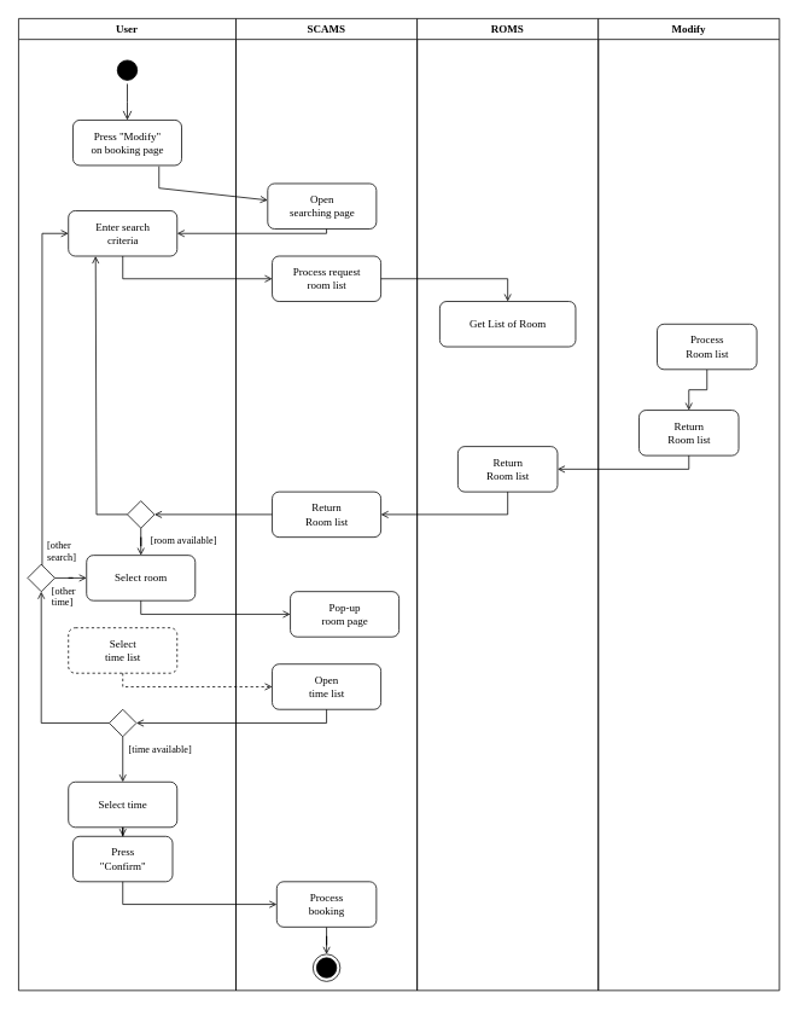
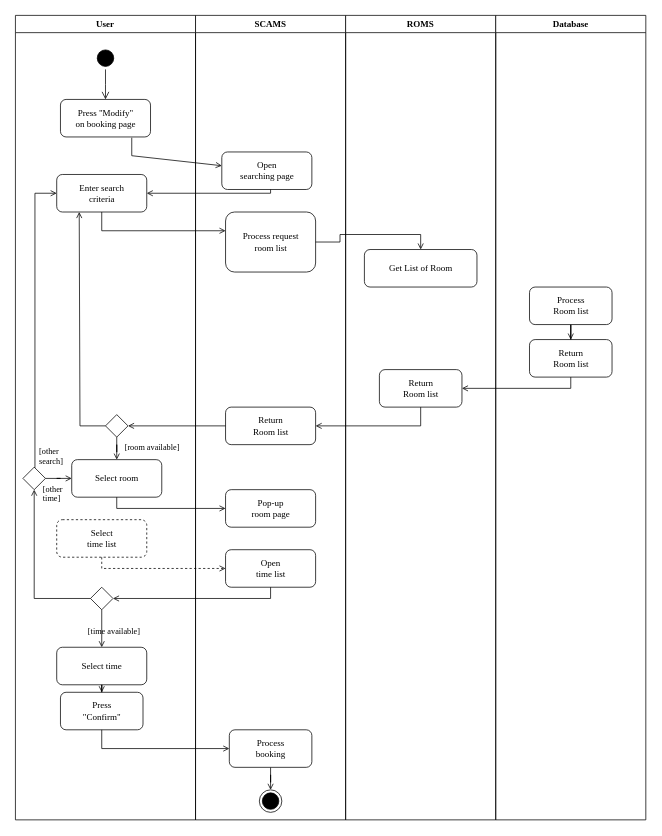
  <mxCell id="0" />
  <mxCell id="1" parent="0" />
  <mxCell id="2" value="User" style="swimlane;whiteSpace=wrap;strokeColor=#000000;fontFamily=Lucida Console;html=1;verticalAlign=middle;fontSize=12;" vertex="1" parent="1"><mxGeometry x="20" y="20" width="240" height="1072" as="geometry" /></mxCell>
  <mxCell id="3" value="" style="ellipse;shape=startState;fillColor=#000000;strokeColor=#000000;fontFamily=Lucida Console;html=1;verticalAlign=middle;fontSize=12;" vertex="1" parent="2"><mxGeometry x="105" y="42" width="30" height="30" as="geometry" /></mxCell>
  <mxCell id="4" value="" style="edgeStyle=elbowEdgeStyle;elbow=horizontal;verticalAlign=middle;endArrow=open;endSize=8;strokeColor=#000000;endFill=1;rounded=0;fontFamily=Lucida Console;html=1;fontSize=12;entryX=0.5;entryY=0;entryDx=0;entryDy=0;exitX=0.5;exitY=1;exitDx=0;exitDy=0;" edge="1" parent="2" source="3" target="5"><mxGeometry x="100" y="40" as="geometry"><mxPoint x="115" y="110" as="targetPoint" /></mxGeometry></mxCell>
  <mxCell id="5" value="&lt;div&gt;Press &quot;Modify&quot;&lt;/div&gt;&lt;div&gt;on booking page&lt;br&gt;&lt;/div&gt;" style="strokeColor=#000000;fontFamily=Lucida Console;html=1;verticalAlign=middle;fontSize=12;rounded=1;" vertex="1" parent="2"><mxGeometry x="60" y="112" width="120" height="50" as="geometry" /></mxCell>
  <mxCell id="6" value="&lt;div&gt;Enter search&lt;/div&gt;&lt;div&gt;criteria&lt;br&gt;&lt;/div&gt;" style="strokeColor=#000000;fontFamily=Lucida Console;html=1;verticalAlign=middle;fontSize=12;rounded=1;" vertex="1" parent="2"><mxGeometry x="55" y="212" width="120" height="50" as="geometry" /></mxCell>
  <mxCell id="7" style="edgeStyle=orthogonalEdgeStyle;rounded=0;orthogonalLoop=1;jettySize=auto;html=1;entryX=0.5;entryY=0;entryDx=0;entryDy=0;endArrow=open;endFill=0;" edge="1" parent="2"><mxGeometry relative="1" as="geometry"><mxPoint x="120.333" y="341.667" as="sourcePoint" /></mxGeometry></mxCell>
  <mxCell id="8" value="Select room" style="strokeColor=#000000;fontFamily=Lucida Console;html=1;verticalAlign=middle;fontSize=12;rounded=1;" vertex="1" parent="2"><mxGeometry x="75" y="592" width="120" height="50" as="geometry" /></mxCell>
  <mxCell id="9" value="&lt;div&gt;Select &lt;br&gt;&lt;/div&gt;&lt;div&gt;time list&lt;/div&gt;" style="strokeColor=#000000;fontFamily=Lucida Console;html=1;verticalAlign=middle;fontSize=12;rounded=1;dashed=1;" vertex="1" parent="2"><mxGeometry x="55" y="672" width="120" height="50" as="geometry" /></mxCell>
  <mxCell id="10" style="edgeStyle=orthogonalEdgeStyle;rounded=0;orthogonalLoop=1;jettySize=auto;html=1;entryX=0.5;entryY=1;entryDx=0;entryDy=0;endArrow=open;endFill=0;fontFamily=Lucida Console;" edge="1" parent="2" source="11" target="22"><mxGeometry relative="1" as="geometry" /></mxCell>
  <mxCell id="11" value="" style="rhombus;whiteSpace=wrap;html=1;rounded=0;strokeColor=#000000;fillColor=none;fontFamily=Lucida Console;fontSize=12;" vertex="1" parent="2"><mxGeometry x="100" y="762" width="30" height="30" as="geometry" /></mxCell>
  <mxCell id="12" style="edgeStyle=orthogonalEdgeStyle;rounded=0;orthogonalLoop=1;jettySize=auto;html=1;endArrow=open;endFill=0;fontFamily=Lucida Console;" edge="1" parent="2" source="13" target="16"><mxGeometry relative="1" as="geometry" /></mxCell>
  <mxCell id="13" value="Select time" style="strokeColor=#000000;fontFamily=Lucida Console;html=1;verticalAlign=middle;fontSize=12;rounded=1;" vertex="1" parent="2"><mxGeometry x="55" y="842" width="120" height="50" as="geometry" /></mxCell>
  <mxCell id="14" style="edgeStyle=orthogonalEdgeStyle;rounded=0;orthogonalLoop=1;jettySize=auto;html=1;entryX=0.5;entryY=0;entryDx=0;entryDy=0;endArrow=open;endFill=0;fontFamily=Lucida Console;" edge="1" parent="2" source="11" target="13"><mxGeometry relative="1" as="geometry" /></mxCell>
- <mxCell id="15" value="[time available]" style="text;html=1;resizable=0;points=[];autosize=1;align=left;verticalAlign=top;spacingTop=-4;fontFamily=Lucida Console;fontSize=11;" vertex="1" parent="2"><mxGeometry x="120" y="797" width="90" height="20" as="geometry" /></mxCell>
+ <mxCell id="15" value="[time available]" style="text;html=1;resizable=0;points=[];autosize=1;align=left;verticalAlign=top;spacingTop=-4;fontFamily=Lucida Console;fontSize=11;" vertex="1" parent="2"><mxGeometry x="95" y="812" width="90" height="20" as="geometry" /></mxCell>
  <mxCell id="16" value="&lt;div&gt;Press&lt;/div&gt;&lt;div&gt;&quot;Confirm&quot;&lt;/div&gt;" style="strokeColor=#000000;fontFamily=Lucida Console;html=1;verticalAlign=middle;fontSize=12;rounded=1;" vertex="1" parent="2"><mxGeometry x="60" y="902" width="110" height="50" as="geometry" /></mxCell>
  <mxCell id="17" style="edgeStyle=orthogonalEdgeStyle;rounded=0;orthogonalLoop=1;jettySize=auto;html=1;exitX=0.5;exitY=1;exitDx=0;exitDy=0;endArrow=open;endFill=0;fontFamily=Lucida Console;" edge="1" parent="2" source="19" target="8"><mxGeometry relative="1" as="geometry" /></mxCell>
  <mxCell id="18" style="edgeStyle=orthogonalEdgeStyle;rounded=0;orthogonalLoop=1;jettySize=auto;html=1;entryX=0.25;entryY=1;entryDx=0;entryDy=0;endArrow=open;endFill=0;fontFamily=Lucida Console;fontSize=11;" edge="1" parent="2" source="19" target="6"><mxGeometry relative="1" as="geometry"><Array as="points"><mxPoint x="86" y="547" /></Array></mxGeometry></mxCell>
  <mxCell id="19" value="" style="rhombus;whiteSpace=wrap;html=1;rounded=0;strokeColor=#000000;fillColor=none;fontFamily=Lucida Console;fontSize=12;" vertex="1" parent="2"><mxGeometry x="120" y="532" width="30" height="30" as="geometry" /></mxCell>
  <mxCell id="20" style="edgeStyle=orthogonalEdgeStyle;rounded=0;orthogonalLoop=1;jettySize=auto;html=1;endArrow=open;endFill=0;fontFamily=Lucida Console;" edge="1" parent="2" source="22" target="8"><mxGeometry relative="1" as="geometry" /></mxCell>
  <mxCell id="21" style="edgeStyle=orthogonalEdgeStyle;rounded=0;orthogonalLoop=1;jettySize=auto;html=1;entryX=0;entryY=0.5;entryDx=0;entryDy=0;endArrow=open;endFill=0;fontFamily=Lucida Console;fontSize=11;" edge="1" parent="2" source="22" target="6"><mxGeometry relative="1" as="geometry"><Array as="points"><mxPoint x="26" y="237" /></Array></mxGeometry></mxCell>
  <mxCell id="22" value="" style="rhombus;whiteSpace=wrap;html=1;rounded=0;strokeColor=#000000;fillColor=none;fontFamily=Lucida Console;fontSize=12;" vertex="1" parent="2"><mxGeometry x="10" y="602" width="30" height="30" as="geometry" /></mxCell>
  <mxCell id="23" value="&lt;div style=&quot;font-size: 11px;&quot;&gt;[other&lt;/div&gt;&lt;div style=&quot;font-size: 11px;&quot;&gt;time]&lt;br style=&quot;font-size: 11px;&quot;&gt;&lt;/div&gt;" style="text;html=1;resizable=0;points=[];autosize=1;align=left;verticalAlign=top;spacingTop=-4;fontFamily=Lucida Console;fontSize=11;" vertex="1" parent="2"><mxGeometry x="35" y="622" width="50" height="30" as="geometry" /></mxCell>
  <mxCell id="24" value="&lt;div style=&quot;font-size: 11px;&quot;&gt;[other&lt;/div&gt;&lt;div style=&quot;font-size: 11px;&quot;&gt;search]&lt;br style=&quot;font-size: 11px;&quot;&gt;&lt;/div&gt;" style="text;html=1;resizable=0;points=[];autosize=1;align=left;verticalAlign=top;spacingTop=-4;fontFamily=Lucida Console;fontSize=11;" vertex="1" parent="2"><mxGeometry x="30" y="572" width="50" height="30" as="geometry" /></mxCell>
  <mxCell id="25" value="SCAMS" style="swimlane;whiteSpace=wrap;startSize=23;strokeColor=#000000;fontFamily=Lucida Console;html=1;verticalAlign=middle;fontSize=12;" vertex="1" parent="1"><mxGeometry x="260" y="20" width="200" height="1072" as="geometry" /></mxCell>
  <mxCell id="26" value="&lt;div&gt;Open &lt;br&gt;&lt;/div&gt;&lt;div&gt;searching page&lt;/div&gt;" style="strokeColor=#000000;fontFamily=Lucida Console;html=1;verticalAlign=middle;fontSize=12;rounded=1;" vertex="1" parent="25"><mxGeometry x="35" y="182" width="120" height="50" as="geometry" /></mxCell>
- <mxCell id="27" value="&lt;div&gt;Process request&lt;/div&gt;&lt;div&gt;room list&lt;br&gt; &lt;/div&gt;" style="strokeColor=#000000;fontFamily=Lucida Console;html=1;verticalAlign=middle;fontSize=12;rounded=1;" vertex="1" parent="25"><mxGeometry x="40" y="262" width="120" height="50" as="geometry" /></mxCell>
+ <mxCell id="27" value="&lt;div&gt;Process request&lt;/div&gt;&lt;div&gt;room list&lt;br&gt; &lt;/div&gt;" style="strokeColor=#000000;fontFamily=Lucida Console;html=1;verticalAlign=middle;fontSize=12;rounded=1;" vertex="1" parent="25"><mxGeometry x="40" y="262" width="120" height="80" as="geometry" /></mxCell>
  <mxCell id="28" value="" style="ellipse;shape=endState;fillColor=#000000;strokeColor=#000000;fontFamily=Lucida Console;html=1;verticalAlign=middle;fontSize=12;" vertex="1" parent="25"><mxGeometry x="85" y="1032" width="30" height="30" as="geometry" /></mxCell>
  <mxCell id="29" style="edgeStyle=orthogonalEdgeStyle;rounded=0;orthogonalLoop=1;jettySize=auto;html=1;entryX=0.5;entryY=0;entryDx=0;entryDy=0;endArrow=open;endFill=0;fontFamily=Lucida Console;" edge="1" parent="25" source="30" target="28"><mxGeometry relative="1" as="geometry" /></mxCell>
  <mxCell id="30" value="&lt;div&gt;Process &lt;br&gt;&lt;/div&gt;&lt;div&gt;booking&lt;/div&gt;" style="strokeColor=#000000;fontFamily=Lucida Console;html=1;verticalAlign=middle;fontSize=12;rounded=1;" vertex="1" parent="25"><mxGeometry x="45" y="952" width="110" height="50" as="geometry" /></mxCell>
  <mxCell id="31" value="&lt;div&gt;Return&lt;/div&gt;&lt;div&gt;Room list&lt;br&gt;&lt;/div&gt;" style="strokeColor=#000000;fontFamily=Lucida Console;html=1;verticalAlign=middle;fontSize=12;rounded=1;" vertex="1" parent="25"><mxGeometry x="40" y="522" width="120" height="50" as="geometry" /></mxCell>
- <mxCell id="32" value="&lt;div&gt;Pop-up&lt;/div&gt;&lt;div&gt;room page&lt;br&gt;&lt;/div&gt;" style="strokeColor=#000000;fontFamily=Lucida Console;html=1;verticalAlign=middle;fontSize=12;rounded=1;" vertex="1" parent="25"><mxGeometry x="60" y="632" width="120" height="50" as="geometry" /></mxCell>
+ <mxCell id="32" value="&lt;div&gt;Pop-up&lt;/div&gt;&lt;div&gt;room page&lt;br&gt;&lt;/div&gt;" style="strokeColor=#000000;fontFamily=Lucida Console;html=1;verticalAlign=middle;fontSize=12;rounded=1;" vertex="1" parent="25"><mxGeometry x="40" y="632" width="120" height="50" as="geometry" /></mxCell>
  <mxCell id="33" value="Open&lt;div&gt;time list&lt;/div&gt;" style="strokeColor=#000000;fontFamily=Lucida Console;html=1;verticalAlign=middle;fontSize=12;rounded=1;" vertex="1" parent="25"><mxGeometry x="40" y="712" width="120" height="50" as="geometry" /></mxCell>
  <mxCell id="34" value="ROMS" style="swimlane;whiteSpace=wrap;fontFamily=Lucida Console;html=1;verticalAlign=middle;fontSize=12;" vertex="1" parent="1"><mxGeometry x="460" y="20" width="200" height="1072" as="geometry" /></mxCell>
  <mxCell id="35" value="" style="edgeStyle=orthogonalEdgeStyle;rounded=0;orthogonalLoop=1;jettySize=auto;html=1;strokeColor=#000000;fontFamily=Lucida Console;fontSize=12;endArrow=open;endFill=0;" edge="1" parent="34"><mxGeometry relative="1" as="geometry"><mxPoint x="100" y="310" as="sourcePoint" /></mxGeometry></mxCell>
  <mxCell id="36" value="Get List of Room" style="strokeColor=#000000;fontFamily=Lucida Console;html=1;verticalAlign=middle;fontSize=12;rounded=1;" vertex="1" parent="34"><mxGeometry x="25" y="312" width="150" height="50" as="geometry" /></mxCell>
  <mxCell id="37" value="&lt;div&gt;Return&lt;/div&gt;&lt;div&gt;Room list&lt;br&gt;&lt;/div&gt;" style="strokeColor=#000000;fontFamily=Lucida Console;html=1;verticalAlign=middle;fontSize=12;rounded=1;" vertex="1" parent="34"><mxGeometry x="45" y="472" width="110" height="50" as="geometry" /></mxCell>
  <mxCell id="38" value="" style="endArrow=open;strokeColor=#000000;endFill=1;rounded=0;fontFamily=Lucida Console;html=1;verticalAlign=middle;fontSize=12;" edge="1" parent="1" target="26"><mxGeometry relative="1" as="geometry"><mxPoint x="175" y="183" as="sourcePoint" /><Array as="points"><mxPoint x="175" y="207" /></Array></mxGeometry></mxCell>
- <mxCell id="39" value="Modify" style="swimlane;whiteSpace=wrap;fontFamily=Lucida Console;html=1;verticalAlign=middle;fontSize=12;" vertex="1" parent="1"><mxGeometry x="660" y="20" width="200" height="1072" as="geometry" /></mxCell>
+ <mxCell id="39" value="Database" style="swimlane;whiteSpace=wrap;fontFamily=Lucida Console;html=1;verticalAlign=middle;fontSize=12;" vertex="1" parent="1"><mxGeometry x="660" y="20" width="200" height="1072" as="geometry" /></mxCell>
  <mxCell id="40" value="" style="edgeStyle=orthogonalEdgeStyle;rounded=0;orthogonalLoop=1;jettySize=auto;html=1;strokeColor=#000000;fontFamily=Lucida Console;fontSize=12;endArrow=open;endFill=0;" edge="1" parent="39"><mxGeometry relative="1" as="geometry"><mxPoint x="100" y="332" as="targetPoint" /></mxGeometry></mxCell>
  <mxCell id="41" value="&lt;div&gt;Return&lt;/div&gt;&lt;div&gt;Room list&lt;br&gt;&lt;/div&gt;" style="strokeColor=#000000;fontFamily=Lucida Console;html=1;verticalAlign=middle;fontSize=12;rounded=1;" vertex="1" parent="39"><mxGeometry x="45" y="432" width="110" height="50" as="geometry" /></mxCell>
  <mxCell id="42" style="edgeStyle=orthogonalEdgeStyle;rounded=0;orthogonalLoop=1;jettySize=auto;html=1;endArrow=open;endFill=0;fontFamily=Lucida Console;" edge="1" parent="39" source="43" target="41"><mxGeometry relative="1" as="geometry" /></mxCell>
- <mxCell id="43" value="&lt;div&gt;Process&lt;/div&gt;&lt;div&gt;Room list&lt;br&gt;&lt;/div&gt;" style="strokeColor=#000000;fontFamily=Lucida Console;html=1;verticalAlign=middle;fontSize=12;rounded=1;" vertex="1" parent="39"><mxGeometry x="65" y="337" width="110" height="50" as="geometry" /></mxCell>
+ <mxCell id="43" value="&lt;div&gt;Process&lt;/div&gt;&lt;div&gt;Room list&lt;br&gt;&lt;/div&gt;" style="strokeColor=#000000;fontFamily=Lucida Console;html=1;verticalAlign=middle;fontSize=12;rounded=1;" vertex="1" parent="39"><mxGeometry x="45" y="362" width="110" height="50" as="geometry" /></mxCell>
  <mxCell id="44" style="edgeStyle=orthogonalEdgeStyle;rounded=0;orthogonalLoop=1;jettySize=auto;html=1;entryX=1;entryY=0.5;entryDx=0;entryDy=0;endArrow=open;endFill=0;fontFamily=Lucida Console;" edge="1" parent="1" source="26" target="6"><mxGeometry relative="1" as="geometry"><Array as="points"><mxPoint x="360" y="257" /></Array></mxGeometry></mxCell>
  <mxCell id="45" value="" style="edgeStyle=orthogonalEdgeStyle;rounded=0;orthogonalLoop=1;jettySize=auto;html=1;endArrow=open;endFill=0;fontFamily=Lucida Console;" edge="1" parent="1" source="6" target="27"><mxGeometry relative="1" as="geometry"><Array as="points"><mxPoint x="135" y="307" /></Array></mxGeometry></mxCell>
  <mxCell id="46" style="edgeStyle=orthogonalEdgeStyle;rounded=0;orthogonalLoop=1;jettySize=auto;html=1;entryX=0.5;entryY=0;entryDx=0;entryDy=0;endArrow=open;endFill=0;fontFamily=Lucida Console;" edge="1" parent="1" source="27" target="36"><mxGeometry relative="1" as="geometry" /></mxCell>
  <mxCell id="47" style="edgeStyle=orthogonalEdgeStyle;rounded=0;orthogonalLoop=1;jettySize=auto;html=1;endArrow=open;endFill=0;fontFamily=Lucida Console;" edge="1" parent="1" source="41" target="37"><mxGeometry relative="1" as="geometry"><Array as="points"><mxPoint x="760" y="517" /></Array></mxGeometry></mxCell>
  <mxCell id="48" style="edgeStyle=orthogonalEdgeStyle;rounded=0;orthogonalLoop=1;jettySize=auto;html=1;endArrow=open;endFill=0;fontFamily=Lucida Console;" edge="1" parent="1" source="37" target="31"><mxGeometry relative="1" as="geometry"><Array as="points"><mxPoint x="560" y="567" /></Array></mxGeometry></mxCell>
  <mxCell id="49" style="edgeStyle=orthogonalEdgeStyle;rounded=0;orthogonalLoop=1;jettySize=auto;html=1;entryX=0;entryY=0.5;entryDx=0;entryDy=0;endArrow=open;endFill=0;fontFamily=Lucida Console;" edge="1" parent="1" source="8" target="32"><mxGeometry relative="1" as="geometry"><Array as="points"><mxPoint x="155" y="677" /></Array></mxGeometry></mxCell>
  <mxCell id="50" value="" style="edgeStyle=orthogonalEdgeStyle;rounded=0;orthogonalLoop=1;jettySize=auto;html=1;endArrow=open;endFill=0;fontFamily=Lucida Console;dashed=1;" edge="1" parent="1" source="9" target="33"><mxGeometry relative="1" as="geometry"><Array as="points"><mxPoint x="135" y="757" /></Array></mxGeometry></mxCell>
  <mxCell id="51" style="edgeStyle=orthogonalEdgeStyle;rounded=0;orthogonalLoop=1;jettySize=auto;html=1;entryX=1;entryY=0.5;entryDx=0;entryDy=0;endArrow=open;endFill=0;exitX=0.5;exitY=1;exitDx=0;exitDy=0;fontFamily=Lucida Console;" edge="1" parent="1" target="11" source="33"><mxGeometry relative="1" as="geometry"><Array as="points"><mxPoint x="360" y="797" /></Array><mxPoint x="345" y="837" as="sourcePoint" /></mxGeometry></mxCell>
  <mxCell id="52" style="edgeStyle=orthogonalEdgeStyle;rounded=0;orthogonalLoop=1;jettySize=auto;html=1;entryX=1;entryY=0.5;entryDx=0;entryDy=0;endArrow=open;endFill=0;fontFamily=Lucida Console;" edge="1" parent="1" source="31" target="19"><mxGeometry relative="1" as="geometry" /></mxCell>
  <mxCell id="53" value="[room available]" style="text;html=1;resizable=0;points=[];autosize=1;align=left;verticalAlign=top;spacingTop=-4;fontFamily=Lucida Console;fontSize=11;" vertex="1" parent="1"><mxGeometry x="164" y="586" width="100" height="20" as="geometry" /></mxCell>
  <mxCell id="54" style="edgeStyle=orthogonalEdgeStyle;rounded=0;orthogonalLoop=1;jettySize=auto;html=1;entryX=0;entryY=0.5;entryDx=0;entryDy=0;endArrow=open;endFill=0;fontFamily=Lucida Console;" edge="1" parent="1" source="16" target="30"><mxGeometry relative="1" as="geometry"><Array as="points"><mxPoint x="135" y="997" /></Array></mxGeometry></mxCell>
